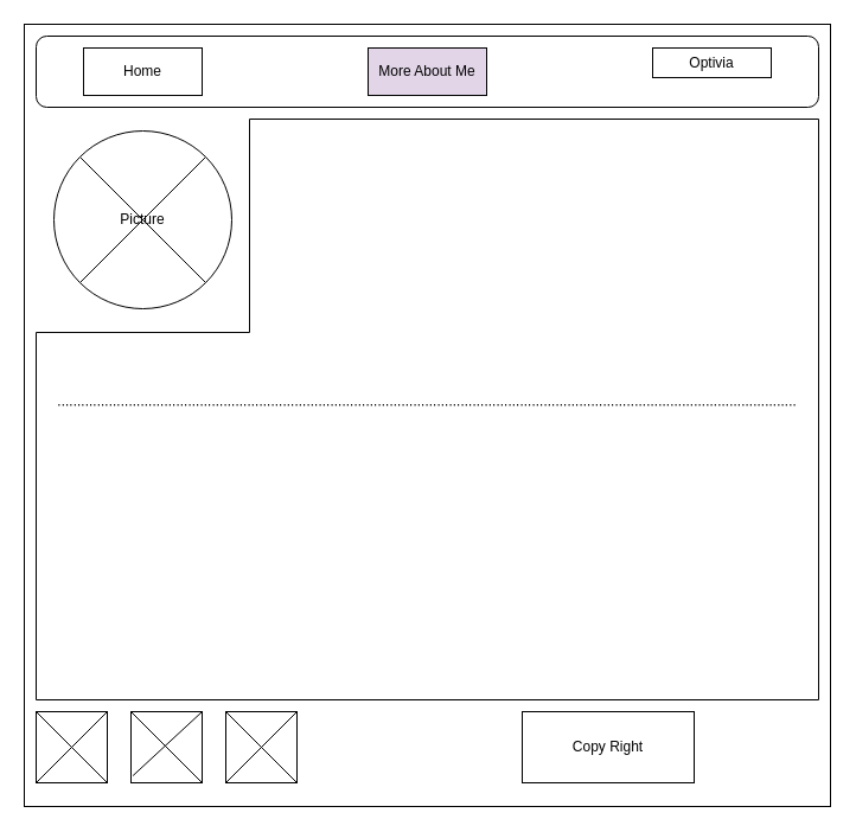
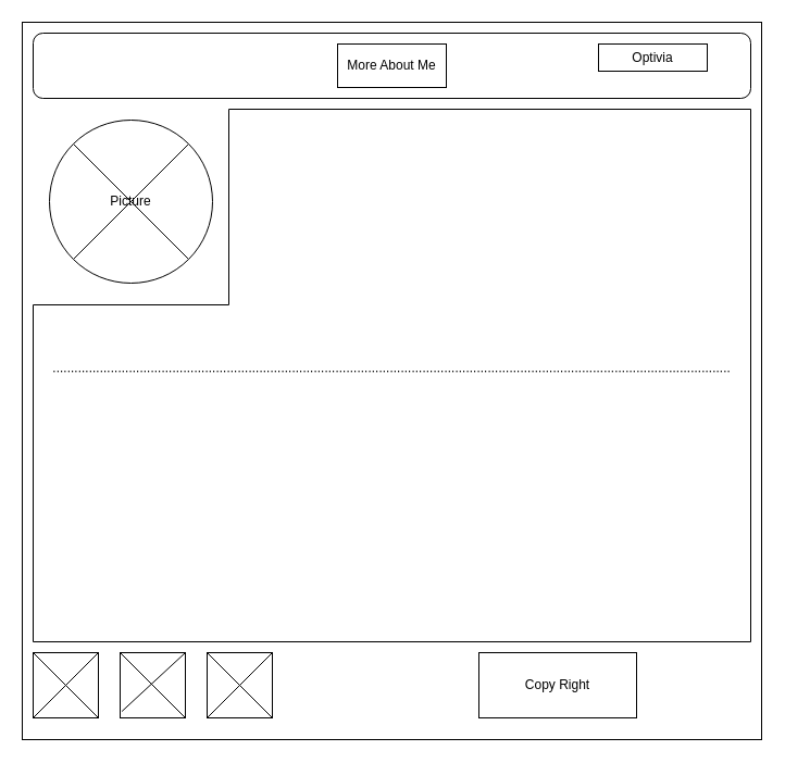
  <mxCell id="0" />
  <mxCell id="1" parent="0" />
  <mxCell id="2" value="" style="rounded=0;whiteSpace=wrap;html=1;" vertex="1" parent="1"><mxGeometry x="20" y="20" width="680" height="660" as="geometry" /></mxCell>
  <mxCell id="3" value="" style="rounded=1;whiteSpace=wrap;html=1;" vertex="1" parent="1"><mxGeometry x="30" y="30" width="660" height="60" as="geometry" /></mxCell>
  <mxCell id="4" value="Optivia" style="rounded=0;whiteSpace=wrap;html=1;" vertex="1" parent="1"><mxGeometry x="550" y="40" width="100" height="25" as="geometry" /></mxCell>
- <mxCell id="5" value="More About Me" style="rounded=0;whiteSpace=wrap;html=1;fillColor=#e1d5e7;" vertex="1" parent="1"><mxGeometry x="310" y="40" width="100" height="40" as="geometry" /></mxCell>
- <mxCell id="6" value="Home" style="rounded=0;whiteSpace=wrap;html=1;" vertex="1" parent="1"><mxGeometry x="70" y="40" width="100" height="40" as="geometry" /></mxCell>
+ <mxCell id="5" value="More About Me" style="rounded=0;whiteSpace=wrap;html=1;" vertex="1" parent="1"><mxGeometry x="310" y="40" width="100" height="40" as="geometry" /></mxCell>
  <mxCell id="7" value="Picture" style="ellipse;whiteSpace=wrap;html=1;" vertex="1" parent="1"><mxGeometry x="45" y="110" width="150" height="150" as="geometry" /></mxCell>
  <mxCell id="8" value="" style="endArrow=none;html=1;rounded=0;entryX=1;entryY=0;entryDx=0;entryDy=0;exitX=0;exitY=1;exitDx=0;exitDy=0;" edge="1" parent="1" source="7" target="7"><mxGeometry width="50" height="50" relative="1" as="geometry"><mxPoint x="95" y="210" as="sourcePoint" /><mxPoint x="145" y="160" as="targetPoint" /></mxGeometry></mxCell>
  <mxCell id="9" value="" style="endArrow=none;html=1;rounded=0;entryX=0;entryY=0;entryDx=0;entryDy=0;exitX=1;exitY=1;exitDx=0;exitDy=0;" edge="1" parent="1" source="7" target="7"><mxGeometry width="50" height="50" relative="1" as="geometry"><mxPoint x="173" y="238" as="sourcePoint" /><mxPoint x="67" y="132" as="targetPoint" /></mxGeometry></mxCell>
  <mxCell id="10" value="..........................................................................................................................................................................................." style="shape=corner;whiteSpace=wrap;html=1;rotation=-180;dx=480;dy=310;" vertex="1" parent="1"><mxGeometry x="30" y="100" width="660" height="490" as="geometry" /></mxCell>
  <mxCell id="11" value="" style="rounded=0;whiteSpace=wrap;html=1;" vertex="1" parent="1"><mxGeometry x="190" y="600" width="60" height="60" as="geometry" /></mxCell>
  <mxCell id="12" value="" style="rounded=0;whiteSpace=wrap;html=1;" vertex="1" parent="1"><mxGeometry x="110" y="600" width="60" height="60" as="geometry" /></mxCell>
  <mxCell id="13" value="" style="rounded=0;whiteSpace=wrap;html=1;" vertex="1" parent="1"><mxGeometry x="30" y="600" width="60" height="60" as="geometry" /></mxCell>
  <mxCell id="14" style="edgeStyle=orthogonalEdgeStyle;rounded=0;orthogonalLoop=1;jettySize=auto;html=1;exitX=0.5;exitY=1;exitDx=0;exitDy=0;" edge="1" parent="1" source="2" target="2"><mxGeometry relative="1" as="geometry" /></mxCell>
  <mxCell id="15" value="" style="endArrow=none;html=1;rounded=0;exitX=0;exitY=1;exitDx=0;exitDy=0;" edge="1" parent="1" source="13"><mxGeometry width="50" height="50" relative="1" as="geometry"><mxPoint x="40" y="650" as="sourcePoint" /><mxPoint x="90" y="600" as="targetPoint" /></mxGeometry></mxCell>
  <mxCell id="16" value="" style="endArrow=none;html=1;rounded=0;exitX=0.027;exitY=0.9;exitDx=0;exitDy=0;exitPerimeter=0;" edge="1" parent="1" source="12"><mxGeometry width="50" height="50" relative="1" as="geometry"><mxPoint x="120" y="650" as="sourcePoint" /><mxPoint x="170" y="600" as="targetPoint" /></mxGeometry></mxCell>
  <mxCell id="17" value="" style="endArrow=none;html=1;rounded=0;exitX=0;exitY=1;exitDx=0;exitDy=0;" edge="1" parent="1" source="11"><mxGeometry width="50" height="50" relative="1" as="geometry"><mxPoint x="200" y="650" as="sourcePoint" /><mxPoint x="250" y="600" as="targetPoint" /></mxGeometry></mxCell>
  <mxCell id="18" value="" style="endArrow=none;html=1;rounded=0;entryX=0;entryY=0;entryDx=0;entryDy=0;exitX=1;exitY=1;exitDx=0;exitDy=0;" edge="1" parent="1" source="13" target="13"><mxGeometry width="50" height="50" relative="1" as="geometry"><mxPoint x="330" y="670" as="sourcePoint" /><mxPoint x="380" y="620" as="targetPoint" /></mxGeometry></mxCell>
  <mxCell id="19" value="" style="endArrow=none;html=1;rounded=0;entryX=0;entryY=0;entryDx=0;entryDy=0;exitX=1;exitY=1;exitDx=0;exitDy=0;" edge="1" parent="1" source="12" target="12"><mxGeometry width="50" height="50" relative="1" as="geometry"><mxPoint x="340" y="680" as="sourcePoint" /><mxPoint x="390" y="630" as="targetPoint" /></mxGeometry></mxCell>
  <mxCell id="20" value="" style="endArrow=none;html=1;rounded=0;entryX=0;entryY=0;entryDx=0;entryDy=0;exitX=1;exitY=1;exitDx=0;exitDy=0;" edge="1" parent="1" source="11" target="11"><mxGeometry width="50" height="50" relative="1" as="geometry"><mxPoint x="350" y="690" as="sourcePoint" /><mxPoint x="400" y="640" as="targetPoint" /></mxGeometry></mxCell>
  <mxCell id="21" value="Copy Right" style="rounded=0;whiteSpace=wrap;html=1;" vertex="1" parent="1"><mxGeometry x="440" y="600" width="145" height="60" as="geometry" /></mxCell>
